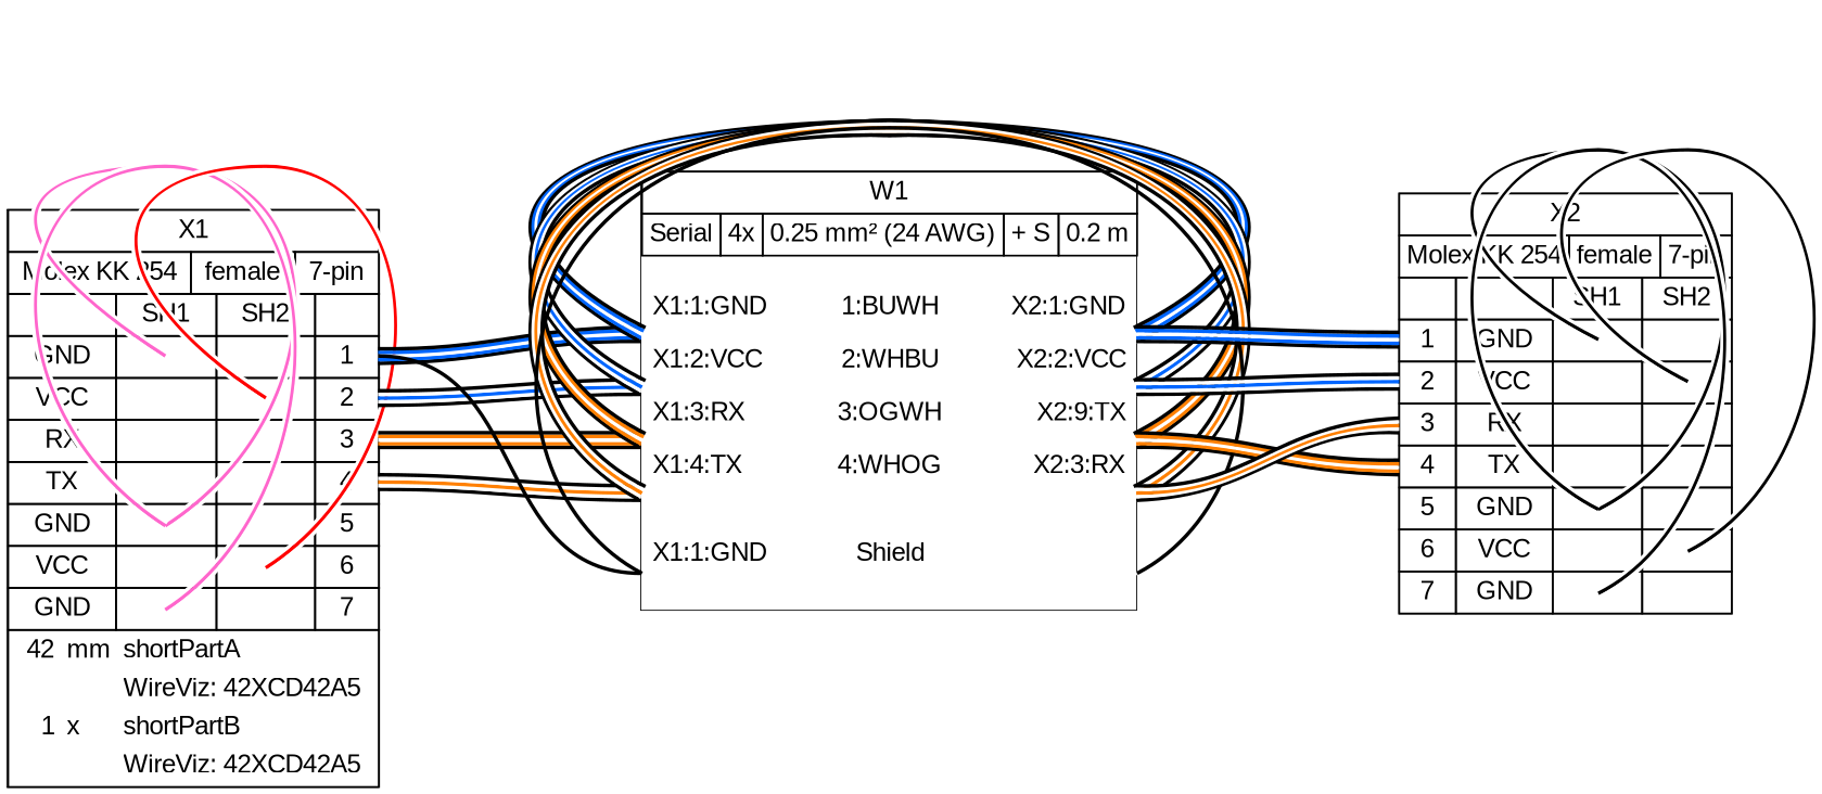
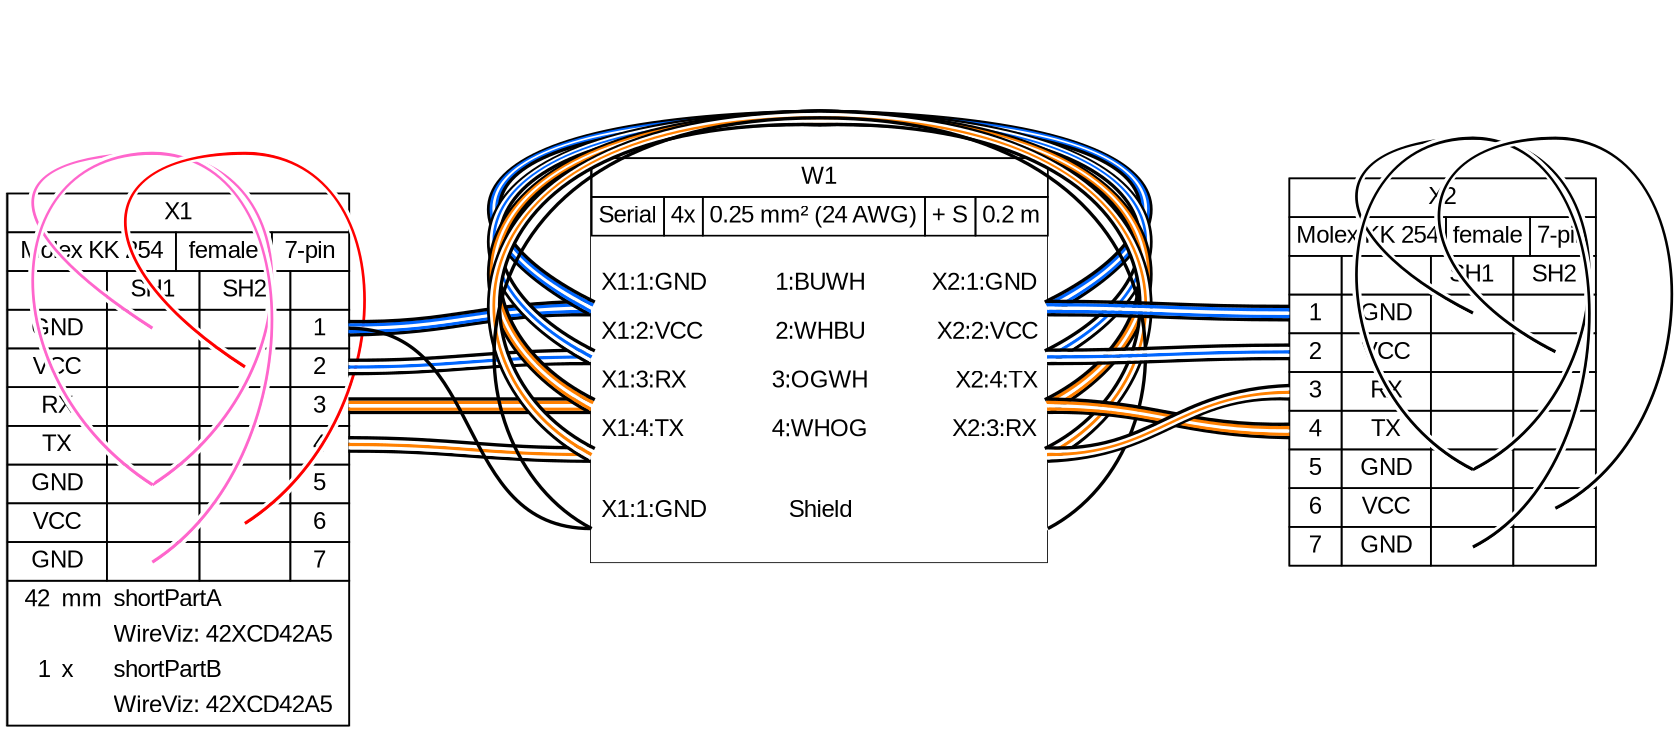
  graph {
    bgcolor="#FFFFFF"
    fontname=arial
    nodesep=0.33
    rankdir=LR
    ranksep=2
    node [fillcolor="#FFFFFF" fontname=arial margin=0 shape=box style=filled]
    edge [color="#000000:#0066FF:#FFFFFF:#0066FF:#000000" fontname=arial headport="p5j:c" straight=straight style=bold tailport="p1j:c"]
    n1 [height=0 label=< <table border="0" cellspacing="0" cellpadding="0" bgcolor="#FFFFFF">  <tr>   <td>    <table border="0" cellborder="1" cellpadding="3" cellspacing="0">     <tr>      <td>X1</td>     </tr>    </table>   </td>  </tr>  <tr>   <td>    <table border="0" cellborder="1" cellpadding="3" cellspacing="0">     <tr>      <td>Molex KK 254</td>      <td>female</td>      <td>7-pin</td>     </tr>    </table>   </td>  </tr>  <tr>   <td>    <table border="0" cellborder="1" cellpadding="3" cellspacing="0">     <tr>      <td></td>      <td>SH1</td>      <td>SH2</td>      <td></td>     </tr>     <tr>      <td>GND</td>      [<td port="p1j"></td>, <td></td>]      <td port="p1r">1</td>     </tr>     <tr>      <td>VCC</td>      [<td></td>, <td port="p2j"></td>]      <td port="p2r">2</td>     </tr>     <tr>      <td>RX</td>      [<td></td>, <td></td>]      <td port="p3r">3</td>     </tr>     <tr>      <td>TX</td>      [<td></td>, <td></td>]      <td port="p4r">4</td>     </tr>     <tr>      <td>GND</td>      [<td port="p5j"></td>, <td></td>]      <td port="p5r">5</td>     </tr>     <tr>      <td>VCC</td>      [<td></td>, <td port="p6j"></td>]      <td port="p6r">6</td>     </tr>     <tr>      <td>GND</td>      [<td port="p7j"></td>, <td></td>]      <td port="p7r">7</td>     </tr>    </table>   </td>  </tr>  <tr>   <td>    <table border="1" cellborder="0" cellpadding="3" cellspacing="0">     <tr>      <td></td>      <td align="right">42</td>      <td align="left">mm</td>      <td align="left">shortPartA</td>      <td align="left"></td>     </tr>     <tr>      <td colspan="3"></td>      <td align="left">WireViz: 42XCD42A5</td>      <td></td>     </tr>     <tr>      <td></td>      <td align="right">1</td>      <td align="left">x</td>      <td align="left">shortPartB</td>      <td align="left"></td>     </tr>     <tr>      <td colspan="3"></td>      <td align="left">WireViz: 42XCD42A5</td>      <td></td>     </tr>    </table>   </td>  </tr> </table> > width=0]
-   n2 [height=0 label=< <table border="0" cellspacing="0" cellpadding="0" bgcolor="#FFFFFF">  <tr>   <td>    <table border="0" cellborder="1" cellpadding="3" cellspacing="0">     <tr>      <td>W1</td>     </tr>    </table>   </td>  </tr>  <tr>   <td>    <table border="0" cellborder="1" cellpadding="3" cellspacing="0">     <tr>      <td>Serial</td>      <td>4x</td>      <td>0.25 mm² (24 AWG)</td>      <td>+ S</td>      <td>0.2 m</td>     </tr>    </table>   </td>  </tr>  <tr>   <td>    <table border="0" cellborder="0" cellspacing="0">     <tr>      <td>&nbsp;</td>     </tr>     <tr>      <td align="left"> X1:1:GND</td>      <td> </td>      <td>1:BUWH</td>      <td> </td>      <td align="right">X2:1:GND </td>     </tr>     <tr>      <td border="0" cellspacing="0" cellpadding="0" colspan="5" height="10" port="w1">       <table border="0" cellborder="0" cellspacing="0">        <tr>         <td bgcolor="#FFFFFF" border="0" cellpadding="0" colspan="5" height="2"></td>        </tr>        <tr>         <td bgcolor="#FFFFFF" border="0" cellpadding="0" colspan="5" height="2"></td>        </tr>        <tr>         <td bgcolor="#FFFFFF" border="0" cellpadding="0" colspan="5" height="2"></td>        </tr>        <tr>         <td bgcolor="#FFFFFF" border="0" cellpadding="0" colspan="5" height="2"></td>        </tr>        <tr>         <td bgcolor="#FFFFFF" border="0" cellpadding="0" colspan="5" height="2"></td>        </tr>       </table>      </td>     </tr>     <tr>      <td align="left"> X1:2:VCC</td>      <td> </td>      <td>2:WHBU</td>      <td> </td>      <td align="right">X2:2:VCC </td>     </tr>     <tr>      <td border="0" cellspacing="0" cellpadding="0" colspan="5" height="10" port="w2">       <table border="0" cellborder="0" cellspacing="0">        <tr>         <td bgcolor="#FFFFFF" border="0" cellpadding="0" colspan="5" height="2"></td>        </tr>        <tr>         <td bgcolor="#FFFFFF" border="0" cellpadding="0" colspan="5" height="2"></td>        </tr>        <tr>         <td bgcolor="#FFFFFF" border="0" cellpadding="0" colspan="5" height="2"></td>        </tr>        <tr>         <td bgcolor="#FFFFFF" border="0" cellpadding="0" colspan="5" height="2"></td>        </tr>        <tr>         <td bgcolor="#FFFFFF" border="0" cellpadding="0" colspan="5" height="2"></td>        </tr>       </table>      </td>     </tr>     <tr>      <td align="left"> X1:3:RX</td>      <td> </td>      <td>3:OGWH</td>      <td> </td>      <td align="right">X2:9:TX </td>     </tr>     <tr>      <td border="0" cellspacing="0" cellpadding="0" colspan="5" height="10" port="w3">       <table border="0" cellborder="0" cellspacing="0">        <tr>         <td bgcolor="#FFFFFF" border="0" cellpadding="0" colspan="5" height="2"></td>        </tr>        <tr>         <td bgcolor="#FFFFFF" border="0" cellpadding="0" colspan="5" height="2"></td>        </tr>        <tr>         <td bgcolor="#FFFFFF" border="0" cellpadding="0" colspan="5" height="2"></td>        </tr>        <tr>         <td bgcolor="#FFFFFF" border="0" cellpadding="0" colspan="5" height="2"></td>        </tr>        <tr>         <td bgcolor="#FFFFFF" border="0" cellpadding="0" colspan="5" height="2"></td>        </tr>       </table>      </td>     </tr>     <tr>      <td align="left"> X1:4:TX</td>      <td> </td>      <td>4:WHOG</td>      <td> </td>      <td align="right">X2:3:RX </td>     </tr>     <tr>      <td border="0" cellspacing="0" cellpadding="0" colspan="5" height="10" port="w4">       <table border="0" cellborder="0" cellspacing="0">        <tr>         <td bgcolor="#FFFFFF" border="0" cellpadding="0" colspan="5" height="2"></td>        </tr>        <tr>         <td bgcolor="#FFFFFF" border="0" cellpadding="0" colspan="5" height="2"></td>        </tr>        <tr>         <td bgcolor="#FFFFFF" border="0" cellpadding="0" colspan="5" height="2"></td>        </tr>        <tr>         <td bgcolor="#FFFFFF" border="0" cellpadding="0" colspan="5" height="2"></td>        </tr>        <tr>         <td bgcolor="#FFFFFF" border="0" cellpadding="0" colspan="5" height="2"></td>        </tr>       </table>      </td>     </tr>     <tr>      <td>&nbsp;</td>     </tr>     <tr>      <td align="left"> X1:1:GND</td>      <td> </td>      <td>Shield</td>      <td> </td>      <td align="right"> </td>     </tr>     <tr>      <td border="0" cellspacing="0" cellpadding="0" colspan="5" height="2" port="w5">       <table border="0" cellborder="0" cellspacing="0">        <tr>         <td bgcolor="#FFFFFF" border="0" cellpadding="0" colspan="5" height="2"></td>        </tr>       </table>      </td>     </tr>     <tr>      <td>&nbsp;</td>     </tr>    </table>   </td>  </tr> </table> > width=0]
+   n2 [height=0 label=< <table border="0" cellspacing="0" cellpadding="0" bgcolor="#FFFFFF">  <tr>   <td>    <table border="0" cellborder="1" cellpadding="3" cellspacing="0">     <tr>      <td>W1</td>     </tr>    </table>   </td>  </tr>  <tr>   <td>    <table border="0" cellborder="1" cellpadding="3" cellspacing="0">     <tr>      <td>Serial</td>      <td>4x</td>      <td>0.25 mm² (24 AWG)</td>      <td>+ S</td>      <td>0.2 m</td>     </tr>    </table>   </td>  </tr>  <tr>   <td>    <table border="0" cellborder="0" cellspacing="0">     <tr>      <td>&nbsp;</td>     </tr>     <tr>      <td align="left"> X1:1:GND</td>      <td> </td>      <td>1:BUWH</td>      <td> </td>      <td align="right">X2:1:GND </td>     </tr>     <tr>      <td border="0" cellspacing="0" cellpadding="0" colspan="5" height="10" port="w1">       <table border="0" cellborder="0" cellspacing="0">        <tr>         <td bgcolor="#FFFFFF" border="0" cellpadding="0" colspan="5" height="2"></td>        </tr>        <tr>         <td bgcolor="#FFFFFF" border="0" cellpadding="0" colspan="5" height="2"></td>        </tr>        <tr>         <td bgcolor="#FFFFFF" border="0" cellpadding="0" colspan="5" height="2"></td>        </tr>        <tr>         <td bgcolor="#FFFFFF" border="0" cellpadding="0" colspan="5" height="2"></td>        </tr>        <tr>         <td bgcolor="#FFFFFF" border="0" cellpadding="0" colspan="5" height="2"></td>        </tr>       </table>      </td>     </tr>     <tr>      <td align="left"> X1:2:VCC</td>      <td> </td>      <td>2:WHBU</td>      <td> </td>      <td align="right">X2:2:VCC </td>     </tr>     <tr>      <td border="0" cellspacing="0" cellpadding="0" colspan="5" height="10" port="w2">       <table border="0" cellborder="0" cellspacing="0">        <tr>         <td bgcolor="#FFFFFF" border="0" cellpadding="0" colspan="5" height="2"></td>        </tr>        <tr>         <td bgcolor="#FFFFFF" border="0" cellpadding="0" colspan="5" height="2"></td>        </tr>        <tr>         <td bgcolor="#FFFFFF" border="0" cellpadding="0" colspan="5" height="2"></td>        </tr>        <tr>         <td bgcolor="#FFFFFF" border="0" cellpadding="0" colspan="5" height="2"></td>        </tr>        <tr>         <td bgcolor="#FFFFFF" border="0" cellpadding="0" colspan="5" height="2"></td>        </tr>       </table>      </td>     </tr>     <tr>      <td align="left"> X1:3:RX</td>      <td> </td>      <td>3:OGWH</td>      <td> </td>      <td align="right">X2:4:TX </td>     </tr>     <tr>      <td border="0" cellspacing="0" cellpadding="0" colspan="5" height="10" port="w3">       <table border="0" cellborder="0" cellspacing="0">        <tr>         <td bgcolor="#FFFFFF" border="0" cellpadding="0" colspan="5" height="2"></td>        </tr>        <tr>         <td bgcolor="#FFFFFF" border="0" cellpadding="0" colspan="5" height="2"></td>        </tr>        <tr>         <td bgcolor="#FFFFFF" border="0" cellpadding="0" colspan="5" height="2"></td>        </tr>        <tr>         <td bgcolor="#FFFFFF" border="0" cellpadding="0" colspan="5" height="2"></td>        </tr>        <tr>         <td bgcolor="#FFFFFF" border="0" cellpadding="0" colspan="5" height="2"></td>        </tr>       </table>      </td>     </tr>     <tr>      <td align="left"> X1:4:TX</td>      <td> </td>      <td>4:WHOG</td>      <td> </td>      <td align="right">X2:3:RX </td>     </tr>     <tr>      <td border="0" cellspacing="0" cellpadding="0" colspan="5" height="10" port="w4">       <table border="0" cellborder="0" cellspacing="0">        <tr>         <td bgcolor="#FFFFFF" border="0" cellpadding="0" colspan="5" height="2"></td>        </tr>        <tr>         <td bgcolor="#FFFFFF" border="0" cellpadding="0" colspan="5" height="2"></td>        </tr>        <tr>         <td bgcolor="#FFFFFF" border="0" cellpadding="0" colspan="5" height="2"></td>        </tr>        <tr>         <td bgcolor="#FFFFFF" border="0" cellpadding="0" colspan="5" height="2"></td>        </tr>        <tr>         <td bgcolor="#FFFFFF" border="0" cellpadding="0" colspan="5" height="2"></td>        </tr>       </table>      </td>     </tr>     <tr>      <td>&nbsp;</td>     </tr>     <tr>      <td align="left"> X1:1:GND</td>      <td> </td>      <td>Shield</td>      <td> </td>      <td align="right"> </td>     </tr>     <tr>      <td border="0" cellspacing="0" cellpadding="0" colspan="5" height="2" port="w5">       <table border="0" cellborder="0" cellspacing="0">        <tr>         <td bgcolor="#FFFFFF" border="0" cellpadding="0" colspan="5" height="2"></td>        </tr>       </table>      </td>     </tr>     <tr>      <td>&nbsp;</td>     </tr>    </table>   </td>  </tr> </table> > width=0]
    n3 [height=0 label=< <table border="0" cellspacing="0" cellpadding="0" bgcolor="#FFFFFF">  <tr>   <td>    <table border="0" cellborder="1" cellpadding="3" cellspacing="0">     <tr>      <td>X2</td>     </tr>    </table>   </td>  </tr>  <tr>   <td>    <table border="0" cellborder="1" cellpadding="3" cellspacing="0">     <tr>      <td>Molex KK 254</td>      <td>female</td>      <td>7-pin</td>     </tr>    </table>   </td>  </tr>  <tr>   <td>    <table border="0" cellborder="1" cellpadding="3" cellspacing="0">     <tr>      <td></td>      <td></td>      <td>SH1</td>      <td>SH2</td>     </tr>     <tr>      <td port="p1l">1</td>      <td>GND</td>      [<td port="p1j"></td>, <td></td>]     </tr>     <tr>      <td port="p2l">2</td>      <td>VCC</td>      [<td></td>, <td port="p2j"></td>]     </tr>     <tr>      <td port="p3l">3</td>      <td>RX</td>      [<td></td>, <td></td>]     </tr>     <tr>      <td port="p4l">4</td>      <td>TX</td>      [<td></td>, <td></td>]     </tr>     <tr>      <td port="p5l">5</td>      <td>GND</td>      [<td port="p5j"></td>, <td></td>]     </tr>     <tr>      <td port="p6l">6</td>      <td>VCC</td>      [<td></td>, <td port="p6j"></td>]     </tr>     <tr>      <td port="p7l">7</td>      <td>GND</td>      [<td port="p7j"></td>, <td></td>]     </tr>    </table>   </td>  </tr> </table> > width=0]
    n1 -- n1 [addPTS=.18 color="#FFFFFF:#FF66CC:#FFFFFF" colorPTS="#FF66CC:#FFFFFF" headclip=false tailclip=false]
    n1 -- n1 [addPTS=.18 color="#FFFFFF:#FF66CC:#FFFFFF" colorPTS="#FF66CC:#FFFFFF" headclip=false headport="p7j:c" tailclip=false tailport="p5j:c"]
    n1 -- n1 [addPTS=.18 color="#FFFFFF:#FF0000:#FFFFFF" colorPTS="#FF0000:#FFFFFF" headclip=false headport="p6j:c" tailclip=false tailport="p2j:c"]
    n1 -- n2 [headport="w1:w" tailport="p1r:e" straight=""]
    n1 -- n2 [color="#000000:#FFFFFF:#0066FF:#FFFFFF:#000000" headport="w2:w" tailport="p2r:e" straight=""]
    n1 -- n2 [color="#000000:#FF8000:#FFFFFF:#FF8000:#000000" headport="w3:w" tailport="p3r:e" straight=""]
    n1 -- n2 [color="#000000:#FFFFFF:#FF8000:#FFFFFF:#000000" headport="w4:w" tailport="p4r:e" straight=""]
    n1 -- n2 [color="#000000" headport="w5:w" tailport="p1r:e" straight=""]
    n2 -- n2 [headport="w1:w" tailport="w1:e"]
    n2 -- n2 [color="#000000:#FFFFFF:#0066FF:#FFFFFF:#000000" headport="w2:w" tailport="w2:e"]
    n2 -- n2 [color="#000000:#FF8000:#FFFFFF:#FF8000:#000000" headport="w3:w" tailport="w3:e"]
    n2 -- n2 [color="#000000:#FFFFFF:#FF8000:#FFFFFF:#000000" headport="w4:w" tailport="w4:e"]
    n2 -- n2 [color="#000000" headport="w5:w" tailport="w5:e"]
    n2 -- n3 [headport="p1l:w" tailport="w1:e" straight=""]
    n2 -- n3 [color="#000000:#FFFFFF:#0066FF:#FFFFFF:#000000" headport="p2l:w" tailport="w2:e" straight=""]
    n2 -- n3 [color="#000000:#FF8000:#FFFFFF:#FF8000:#000000" headport="p4l:w" tailport="w3:e" straight=""]
    n2 -- n3 [color="#000000:#FFFFFF:#FF8000:#FFFFFF:#000000" headport="p3l:w" tailport="w4:e" straight=""]
    n3 -- n3 [addPTS=.18 color="#FFFFFF:#000000:#FFFFFF" colorPTS="#000000:#FFFFFF" headclip=false tailclip=false]
    n3 -- n3 [addPTS=.18 color="#FFFFFF:#000000:#FFFFFF" colorPTS="#000000:#FFFFFF" headclip=false headport="p7j:c" tailclip=false tailport="p5j:c"]
    n3 -- n3 [addPTS=.18 color="#FFFFFF:#000000:#FFFFFF" colorPTS="#000000:#FFFFFF" headclip=false headport="p6j:c" tailclip=false tailport="p2j:c"]
  }
